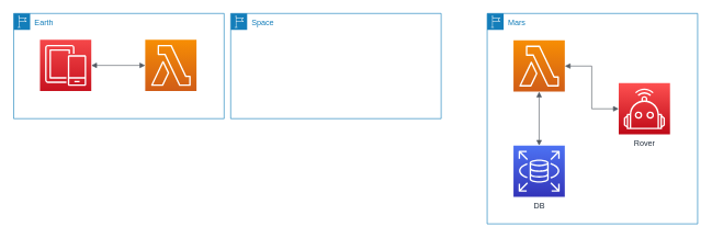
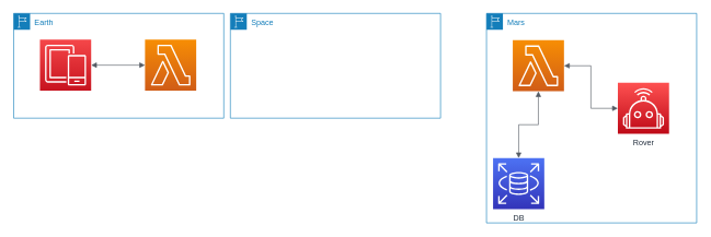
  <mxCell id="0" />
  <mxCell id="1" parent="0" />
  <mxCell id="2" value="Mars" style="points=[[0,0],[0.25,0],[0.5,0],[0.75,0],[1,0],[1,0.25],[1,0.5],[1,0.75],[1,1],[0.75,1],[0.5,1],[0.25,1],[0,1],[0,0.75],[0,0.5],[0,0.25]];outlineConnect=0;gradientColor=none;html=1;whiteSpace=wrap;fontSize=12;fontStyle=0;shape=mxgraph.aws4.group;grIcon=mxgraph.aws4.group_region;strokeColor=#147EBA;fillColor=none;verticalAlign=top;align=left;spacingLeft=30;fontColor=#147EBA;dashed=0;" vertex="1" parent="1"><mxGeometry x="740" y="20" width="320" height="320" as="geometry" /></mxCell>
  <mxCell id="3" value="Earth" style="points=[[0,0],[0.25,0],[0.5,0],[0.75,0],[1,0],[1,0.25],[1,0.5],[1,0.75],[1,1],[0.75,1],[0.5,1],[0.25,1],[0,1],[0,0.75],[0,0.5],[0,0.25]];outlineConnect=0;gradientColor=none;html=1;whiteSpace=wrap;fontSize=12;fontStyle=0;shape=mxgraph.aws4.group;grIcon=mxgraph.aws4.group_region;strokeColor=#147EBA;fillColor=none;verticalAlign=top;align=left;spacingLeft=30;fontColor=#147EBA;dashed=0;" vertex="1" parent="1"><mxGeometry x="20" y="20" width="320" height="160" as="geometry" /></mxCell>
  <mxCell id="4" value="" style="outlineConnect=0;fontColor=#232F3E;gradientColor=#F78E04;gradientDirection=north;fillColor=#D05C17;strokeColor=#ffffff;dashed=0;verticalLabelPosition=bottom;verticalAlign=top;align=center;html=1;fontSize=12;fontStyle=0;aspect=fixed;shape=mxgraph.aws4.resourceIcon;resIcon=mxgraph.aws4.lambda;" vertex="1" parent="1"><mxGeometry x="780" y="61" width="78" height="78" as="geometry" /></mxCell>
- <mxCell id="5" value="DB" style="outlineConnect=0;fontColor=#232F3E;gradientColor=#4D72F3;gradientDirection=north;fillColor=#3334B9;strokeColor=#ffffff;dashed=0;verticalLabelPosition=bottom;verticalAlign=top;align=center;html=1;fontSize=12;fontStyle=0;aspect=fixed;shape=mxgraph.aws4.resourceIcon;resIcon=mxgraph.aws4.rds;" vertex="1" parent="1"><mxGeometry x="780" y="221" width="78" height="78" as="geometry" /></mxCell>
+ <mxCell id="5" value="DB" style="outlineConnect=0;fontColor=#232F3E;gradientColor=#4D72F3;gradientDirection=north;fillColor=#3334B9;strokeColor=#ffffff;dashed=0;verticalLabelPosition=bottom;verticalAlign=top;align=center;html=1;fontSize=12;fontStyle=0;aspect=fixed;shape=mxgraph.aws4.resourceIcon;resIcon=mxgraph.aws4.rds;" vertex="1" parent="1"><mxGeometry x="750" y="241" width="78" height="78" as="geometry" /></mxCell>
  <mxCell id="6" value="Rover&lt;br&gt;" style="outlineConnect=0;fontColor=#232F3E;gradientColor=#FE5151;gradientDirection=north;fillColor=#BE0917;strokeColor=#ffffff;dashed=0;verticalLabelPosition=bottom;verticalAlign=top;align=center;html=1;fontSize=12;fontStyle=0;aspect=fixed;shape=mxgraph.aws4.resourceIcon;resIcon=mxgraph.aws4.robotics;" vertex="1" parent="1"><mxGeometry x="940" y="126" width="78" height="78" as="geometry" /></mxCell>
  <mxCell id="7" value="" style="edgeStyle=orthogonalEdgeStyle;html=1;endArrow=block;elbow=vertical;startArrow=block;startFill=1;endFill=1;strokeColor=#545B64;rounded=0;" edge="1" parent="1" source="5" target="4"><mxGeometry width="100" relative="1" as="geometry"><mxPoint x="560" y="151" as="sourcePoint" /><mxPoint x="660" y="151" as="targetPoint" /></mxGeometry></mxCell>
  <mxCell id="8" value="" style="outlineConnect=0;fontColor=#232F3E;gradientColor=#F78E04;gradientDirection=north;fillColor=#D05C17;strokeColor=#ffffff;dashed=0;verticalLabelPosition=bottom;verticalAlign=top;align=center;html=1;fontSize=12;fontStyle=0;aspect=fixed;shape=mxgraph.aws4.resourceIcon;resIcon=mxgraph.aws4.lambda;" vertex="1" parent="1"><mxGeometry x="220" y="60" width="78" height="78" as="geometry" /></mxCell>
  <mxCell id="9" value="" style="outlineConnect=0;fontColor=#232F3E;gradientColor=#F54749;gradientDirection=north;fillColor=#C7131F;strokeColor=#ffffff;dashed=0;verticalLabelPosition=bottom;verticalAlign=top;align=center;html=1;fontSize=12;fontStyle=0;aspect=fixed;shape=mxgraph.aws4.resourceIcon;resIcon=mxgraph.aws4.mobile;" vertex="1" parent="1"><mxGeometry x="60" y="60" width="78" height="78" as="geometry" /></mxCell>
  <mxCell id="10" value="" style="edgeStyle=orthogonalEdgeStyle;html=1;endArrow=block;elbow=vertical;startArrow=block;startFill=1;endFill=1;strokeColor=#545B64;rounded=0;" edge="1" parent="1" source="9" target="8"><mxGeometry width="100" relative="1" as="geometry"><mxPoint x="150" y="180" as="sourcePoint" /><mxPoint x="250" y="180" as="targetPoint" /></mxGeometry></mxCell>
  <mxCell id="11" value="Space" style="points=[[0,0],[0.25,0],[0.5,0],[0.75,0],[1,0],[1,0.25],[1,0.5],[1,0.75],[1,1],[0.75,1],[0.5,1],[0.25,1],[0,1],[0,0.75],[0,0.5],[0,0.25]];outlineConnect=0;gradientColor=none;html=1;whiteSpace=wrap;fontSize=12;fontStyle=0;shape=mxgraph.aws4.group;grIcon=mxgraph.aws4.group_region;strokeColor=#147EBA;fillColor=none;verticalAlign=top;align=left;spacingLeft=30;fontColor=#147EBA;dashed=0;" vertex="1" parent="1"><mxGeometry x="350" y="20" width="320" height="160" as="geometry" /></mxCell>
  <mxCell id="12" value="" style="edgeStyle=orthogonalEdgeStyle;html=1;endArrow=block;elbow=vertical;startArrow=block;startFill=1;endFill=1;strokeColor=#545B64;rounded=0;" edge="1" parent="1" source="4" target="6"><mxGeometry width="100" relative="1" as="geometry"><mxPoint x="890" y="101" as="sourcePoint" /><mxPoint x="990" y="101" as="targetPoint" /></mxGeometry></mxCell>
